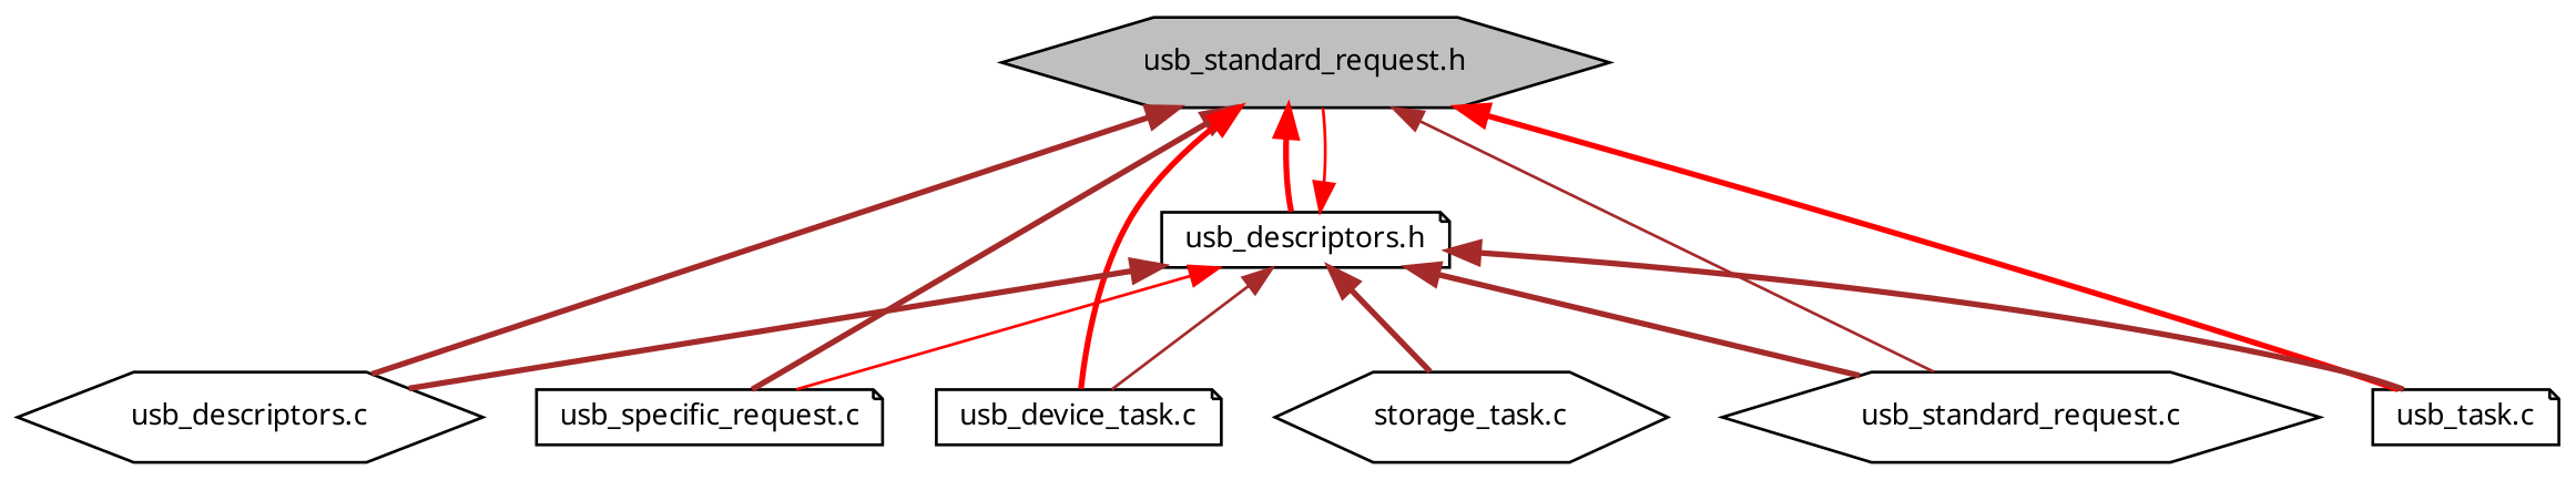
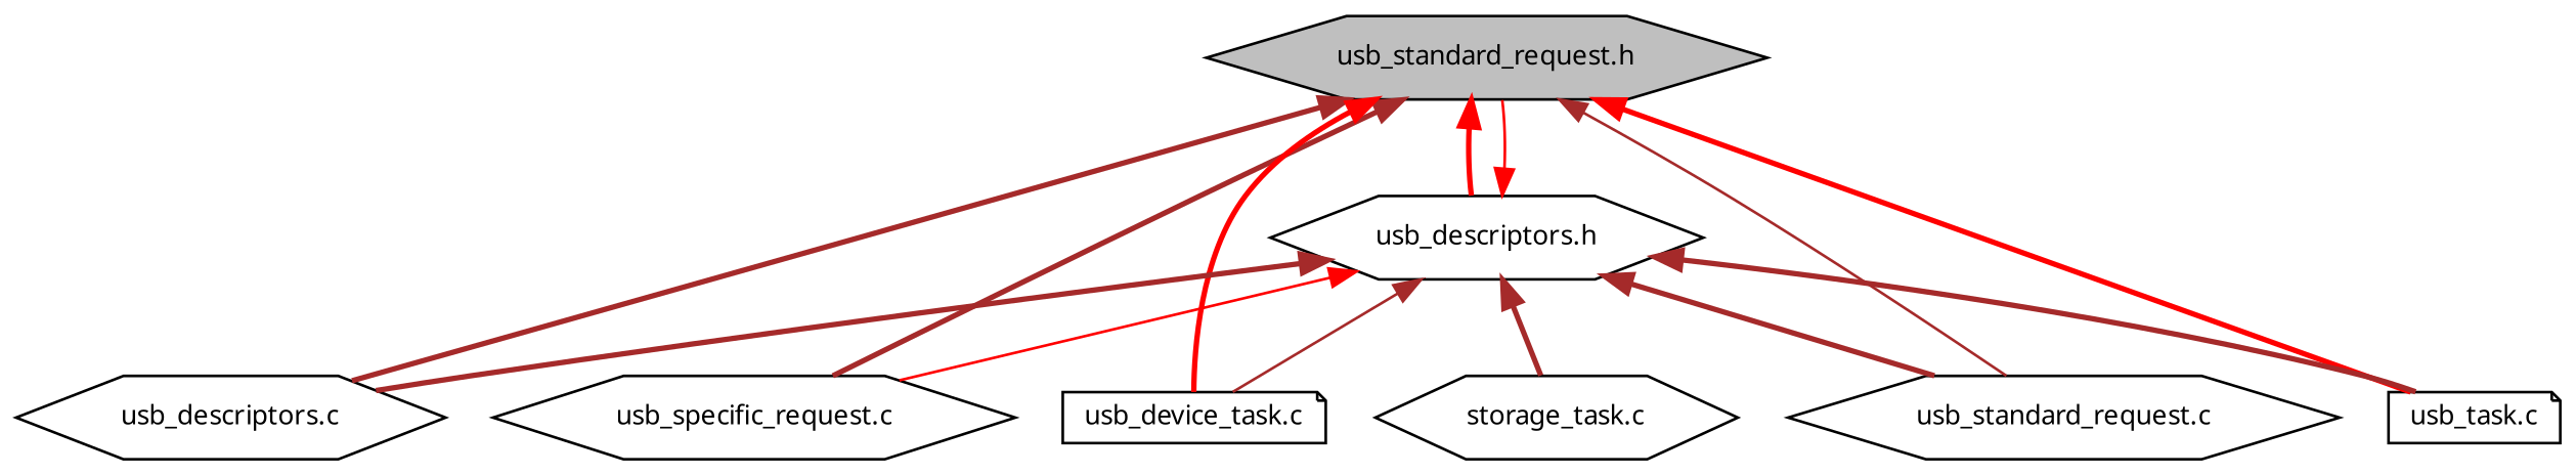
  digraph {
    node [color=black fillcolor=white fontname="FreeSans.ttf" fontsize=10 shape=hexagon style=filled]
    edge [color=brown dir=back fontname="FreeSans.ttf" fontsize=10 labelfontname="FreeSans.ttf" labelfontsize=10 style=bold]
    n1 [fillcolor=grey75 fontcolor=black height=0.2 label="usb_standard_request.h" width=0.4]
-   n2 [height=0.2 label="usb_descriptors.h" shape=note width=0.4]
+   n2 [height=0.2 label="usb_descriptors.h" width=0.4]
    n3 [height=0.2 label="usb_descriptors.c" width=0.4]
-   n4 [height=0.2 label="usb_specific_request.c" shape=note width=0.4]
+   n4 [height=0.2 label="usb_specific_request.c" width=0.4]
    n5 [height=0.2 label="usb_device_task.c" shape=note width=0.4]
    n6 [height=0.2 label="usb_standard_request.c" width=0.4]
    n7 [height=0.2 label="usb_task.c" shape=note width=0.4]
    n8 [height=0.2 label="storage_task.c" width=0.4]
    n1 -> n2 [color=red]
    n1 -> n3
    n1 -> n4
    n1 -> n5 [color=red]
    n1 -> n6 [style=solid]
    n1 -> n7 [color=red]
    n2 -> n1 [color=red style=solid]
    n2 -> n3
    n2 -> n4 [color=red style=solid]
    n2 -> n5 [style=solid]
    n2 -> n6
    n2 -> n7
    n2 -> n8
  }
